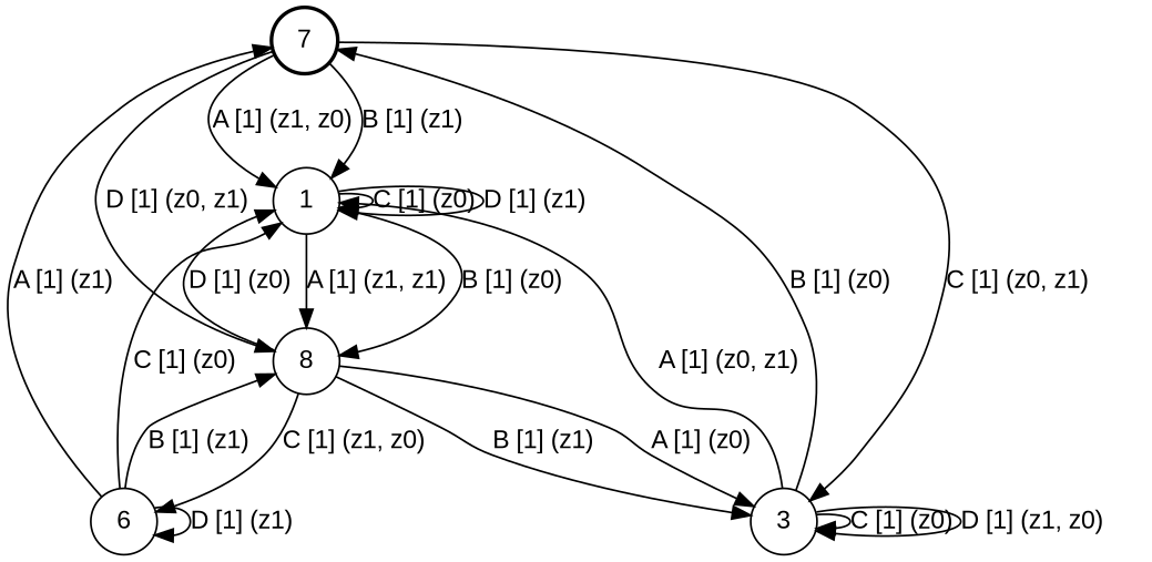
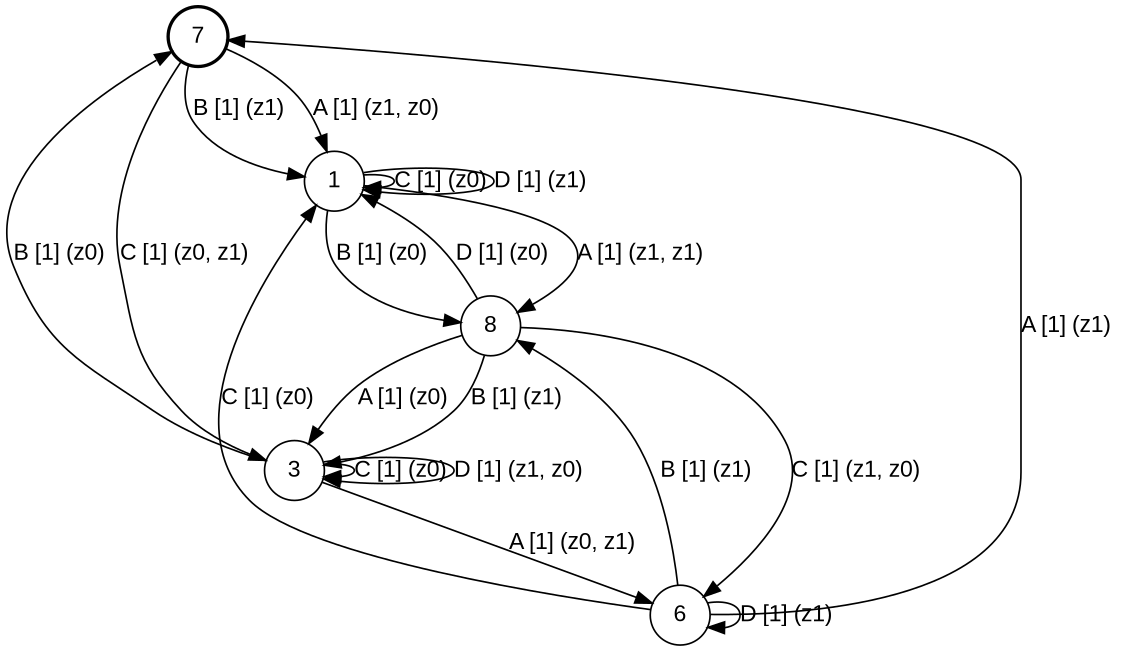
  digraph {
    fontname="Liberation Sans"
    node [fontname="Liberation Sans" shape=circle]
    edge [fontname="Liberation Sans"]
    n1 [label=7 style=bold]
    1
    3
    n4 [label=8]
    n5 [label=6]
    n1 -> 1 [label="A [1] (z1, z0) "]
    n1 -> 1 [label="B [1] (z1) "]
    n1 -> 3 [label="C [1] (z0, z1) "]
-   n1 -> n4 [label="D [1] (z0, z1) "]
    1 -> 1 [label="C [1] (z0) "]
    1 -> 1 [label="D [1] (z1) "]
    1 -> n4 [label="A [1] (z1, z1) "]
    1 -> n4 [label="B [1] (z0) "]
    3 -> n1 [label="B [1] (z0) "]
    3 -> 3 [label="C [1] (z0) "]
    3 -> 3 [label="D [1] (z1, z0) "]
-   3 -> 1 [label="A [1] (z0, z1) "]
+   3 -> n5 [label="A [1] (z0, z1) "]
    n4 -> 1 [label="D [1] (z0) "]
    n4 -> 3 [label="A [1] (z0) "]
    n4 -> 3 [label="B [1] (z1) "]
    n4 -> n5 [label="C [1] (z1, z0) "]
    n5 -> n1 [label="A [1] (z1) "]
    n5 -> 1 [label="C [1] (z0) "]
    n5 -> n4 [label="B [1] (z1) "]
    n5 -> n5 [label="D [1] (z1) "]
  }
